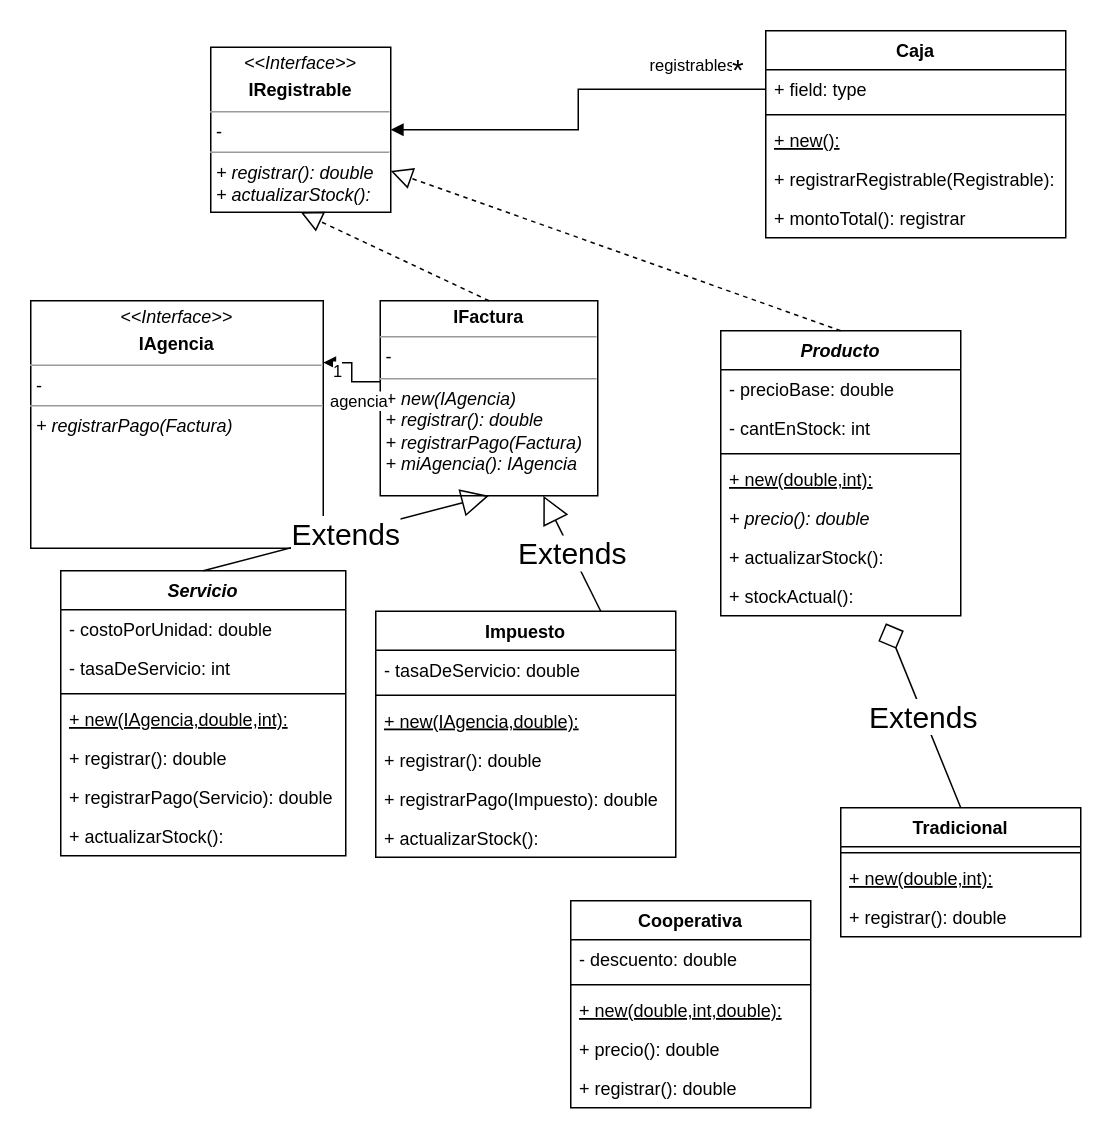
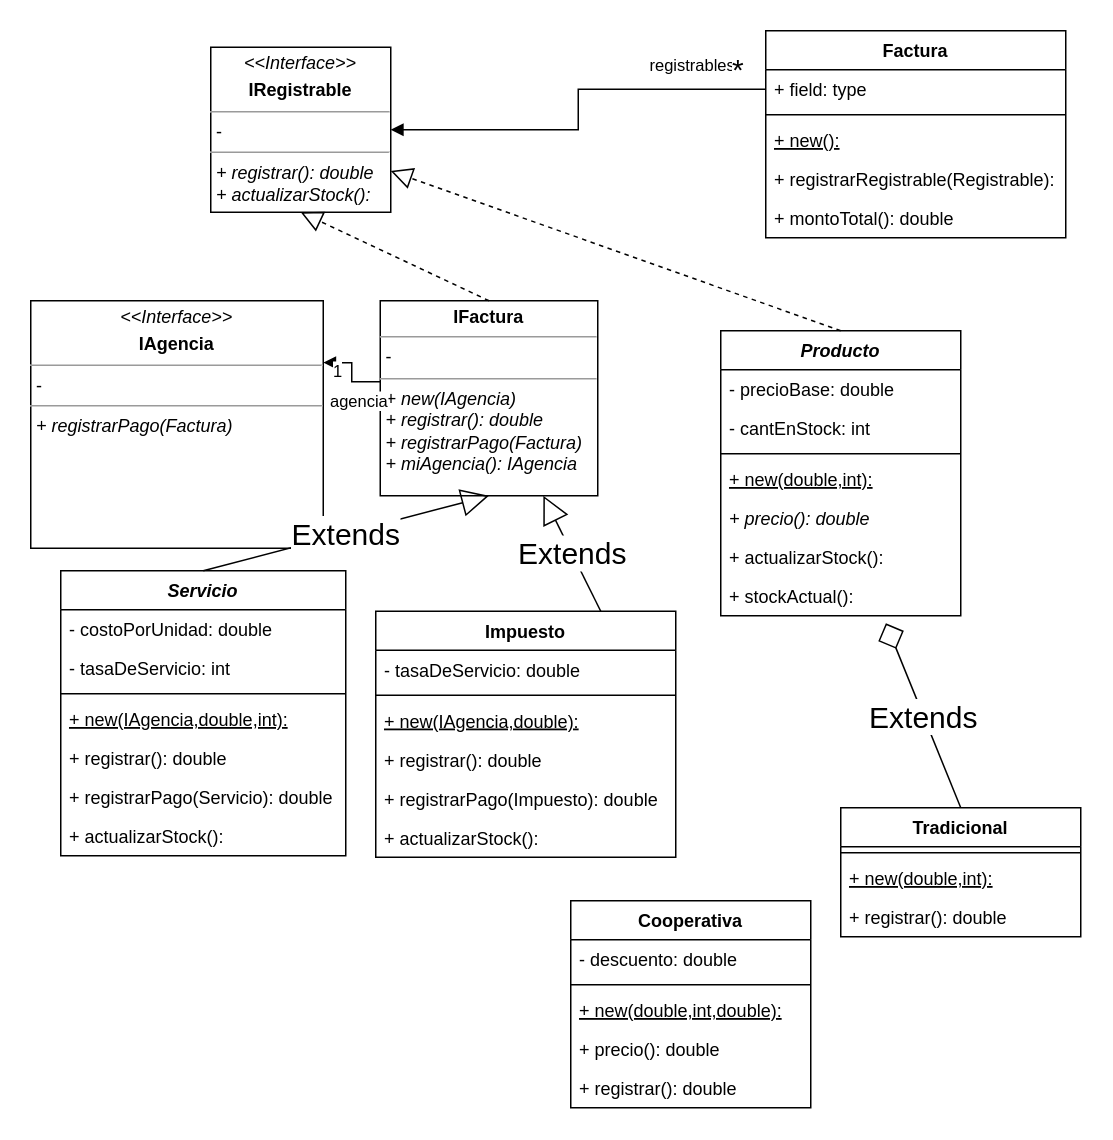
  <mxCell id="0" />
  <mxCell id="1" parent="0" />
- <mxCell id="2" value="Caja" style="swimlane;fontStyle=1;align=center;verticalAlign=top;childLayout=stackLayout;horizontal=1;startSize=26;horizontalStack=0;resizeParent=1;resizeParentMax=0;resizeLast=0;collapsible=1;marginBottom=0;" parent="1" vertex="1"><mxGeometry x="510" y="20" width="200" height="138" as="geometry" /></mxCell>
+ <mxCell id="2" value="Factura" style="swimlane;fontStyle=1;align=center;verticalAlign=top;childLayout=stackLayout;horizontal=1;startSize=26;horizontalStack=0;resizeParent=1;resizeParentMax=0;resizeLast=0;collapsible=1;marginBottom=0;" parent="1" vertex="1"><mxGeometry x="510" y="20" width="200" height="138" as="geometry" /></mxCell>
  <mxCell id="3" value="+ field: type" style="text;strokeColor=none;fillColor=none;align=left;verticalAlign=top;spacingLeft=4;spacingRight=4;overflow=hidden;rotatable=0;points=[[0,0.5],[1,0.5]];portConstraint=eastwest;" parent="2" vertex="1"><mxGeometry y="26" width="200" height="26" as="geometry" /></mxCell>
  <mxCell id="4" value="" style="line;strokeWidth=1;fillColor=none;align=left;verticalAlign=middle;spacingTop=-1;spacingLeft=3;spacingRight=3;rotatable=0;labelPosition=right;points=[];portConstraint=eastwest;strokeColor=inherit;" parent="2" vertex="1"><mxGeometry y="52" width="200" height="8" as="geometry" /></mxCell>
  <mxCell id="5" value="+ new():" style="text;strokeColor=none;fillColor=none;align=left;verticalAlign=top;spacingLeft=4;spacingRight=4;overflow=hidden;rotatable=0;points=[[0,0.5],[1,0.5]];portConstraint=eastwest;fontStyle=4" parent="2" vertex="1"><mxGeometry y="60" width="200" height="26" as="geometry" /></mxCell>
  <mxCell id="6" value="+ registrarRegistrable(Registrable): " style="text;strokeColor=none;fillColor=none;align=left;verticalAlign=top;spacingLeft=4;spacingRight=4;overflow=hidden;rotatable=0;points=[[0,0.5],[1,0.5]];portConstraint=eastwest;" parent="2" vertex="1"><mxGeometry y="86" width="200" height="26" as="geometry" /></mxCell>
- <mxCell id="7" value="+ montoTotal(): registrar " style="text;strokeColor=none;fillColor=none;align=left;verticalAlign=top;spacingLeft=4;spacingRight=4;overflow=hidden;rotatable=0;points=[[0,0.5],[1,0.5]];portConstraint=eastwest;" parent="2" vertex="1"><mxGeometry y="112" width="200" height="26" as="geometry" /></mxCell>
+ <mxCell id="7" value="+ montoTotal(): double " style="text;strokeColor=none;fillColor=none;align=left;verticalAlign=top;spacingLeft=4;spacingRight=4;overflow=hidden;rotatable=0;points=[[0,0.5],[1,0.5]];portConstraint=eastwest;" parent="2" vertex="1"><mxGeometry y="112" width="200" height="26" as="geometry" /></mxCell>
  <mxCell id="8" value="Producto" style="swimlane;fontStyle=3;align=center;verticalAlign=top;childLayout=stackLayout;horizontal=1;startSize=26;horizontalStack=0;resizeParent=1;resizeParentMax=0;resizeLast=0;collapsible=1;marginBottom=0;" parent="1" vertex="1"><mxGeometry x="480" y="220" width="160" height="190" as="geometry" /></mxCell>
  <mxCell id="9" value="- precioBase: double" style="text;strokeColor=none;fillColor=none;align=left;verticalAlign=top;spacingLeft=4;spacingRight=4;overflow=hidden;rotatable=0;points=[[0,0.5],[1,0.5]];portConstraint=eastwest;" parent="8" vertex="1"><mxGeometry y="26" width="160" height="26" as="geometry" /></mxCell>
  <mxCell id="10" value="- cantEnStock: int" style="text;strokeColor=none;fillColor=none;align=left;verticalAlign=top;spacingLeft=4;spacingRight=4;overflow=hidden;rotatable=0;points=[[0,0.5],[1,0.5]];portConstraint=eastwest;" parent="8" vertex="1"><mxGeometry y="52" width="160" height="26" as="geometry" /></mxCell>
  <mxCell id="11" value="" style="line;strokeWidth=1;fillColor=none;align=left;verticalAlign=middle;spacingTop=-1;spacingLeft=3;spacingRight=3;rotatable=0;labelPosition=right;points=[];portConstraint=eastwest;strokeColor=inherit;" parent="8" vertex="1"><mxGeometry y="78" width="160" height="8" as="geometry" /></mxCell>
  <mxCell id="12" value="+ new(double,int):" style="text;strokeColor=none;fillColor=none;align=left;verticalAlign=top;spacingLeft=4;spacingRight=4;overflow=hidden;rotatable=0;points=[[0,0.5],[1,0.5]];portConstraint=eastwest;fontStyle=4" parent="8" vertex="1"><mxGeometry y="86" width="160" height="26" as="geometry" /></mxCell>
  <mxCell id="13" value="+ precio(): double" style="text;strokeColor=none;fillColor=none;align=left;verticalAlign=top;spacingLeft=4;spacingRight=4;overflow=hidden;rotatable=0;points=[[0,0.5],[1,0.5]];portConstraint=eastwest;fontStyle=2" parent="8" vertex="1"><mxGeometry y="112" width="160" height="26" as="geometry" /></mxCell>
  <mxCell id="14" value="+ actualizarStock():" style="text;strokeColor=none;fillColor=none;align=left;verticalAlign=top;spacingLeft=4;spacingRight=4;overflow=hidden;rotatable=0;points=[[0,0.5],[1,0.5]];portConstraint=eastwest;" parent="8" vertex="1"><mxGeometry y="138" width="160" height="26" as="geometry" /></mxCell>
  <mxCell id="15" value="+ stockActual():" style="text;strokeColor=none;fillColor=none;align=left;verticalAlign=top;spacingLeft=4;spacingRight=4;overflow=hidden;rotatable=0;points=[[0,0.5],[1,0.5]];portConstraint=eastwest;" parent="8" vertex="1"><mxGeometry y="164" width="160" height="26" as="geometry" /></mxCell>
  <mxCell id="16" value="Tradicional" style="swimlane;fontStyle=1;align=center;verticalAlign=top;childLayout=stackLayout;horizontal=1;startSize=26;horizontalStack=0;resizeParent=1;resizeParentMax=0;resizeLast=0;collapsible=1;marginBottom=0;" parent="1" vertex="1"><mxGeometry x="560" y="538" width="160" height="86" as="geometry" /></mxCell>
  <mxCell id="17" value="" style="line;strokeWidth=1;fillColor=none;align=left;verticalAlign=middle;spacingTop=-1;spacingLeft=3;spacingRight=3;rotatable=0;labelPosition=right;points=[];portConstraint=eastwest;strokeColor=inherit;" parent="16" vertex="1"><mxGeometry y="26" width="160" height="8" as="geometry" /></mxCell>
  <mxCell id="18" value="+ new(double,int):" style="text;strokeColor=none;fillColor=none;align=left;verticalAlign=top;spacingLeft=4;spacingRight=4;overflow=hidden;rotatable=0;points=[[0,0.5],[1,0.5]];portConstraint=eastwest;fontStyle=4" parent="16" vertex="1"><mxGeometry y="34" width="160" height="26" as="geometry" /></mxCell>
  <mxCell id="19" value="+ registrar(): double" style="text;strokeColor=none;fillColor=none;align=left;verticalAlign=top;spacingLeft=4;spacingRight=4;overflow=hidden;rotatable=0;points=[[0,0.5],[1,0.5]];portConstraint=eastwest;" parent="16" vertex="1"><mxGeometry y="60" width="160" height="26" as="geometry" /></mxCell>
  <mxCell id="20" value="Cooperativa" style="swimlane;fontStyle=1;align=center;verticalAlign=top;childLayout=stackLayout;horizontal=1;startSize=26;horizontalStack=0;resizeParent=1;resizeParentMax=0;resizeLast=0;collapsible=1;marginBottom=0;" parent="1" vertex="1"><mxGeometry x="380" y="600" width="160" height="138" as="geometry" /></mxCell>
  <mxCell id="21" value="- descuento: double" style="text;strokeColor=none;fillColor=none;align=left;verticalAlign=top;spacingLeft=4;spacingRight=4;overflow=hidden;rotatable=0;points=[[0,0.5],[1,0.5]];portConstraint=eastwest;" parent="20" vertex="1"><mxGeometry y="26" width="160" height="26" as="geometry" /></mxCell>
  <mxCell id="22" value="" style="line;strokeWidth=1;fillColor=none;align=left;verticalAlign=middle;spacingTop=-1;spacingLeft=3;spacingRight=3;rotatable=0;labelPosition=right;points=[];portConstraint=eastwest;strokeColor=inherit;" parent="20" vertex="1"><mxGeometry y="52" width="160" height="8" as="geometry" /></mxCell>
  <mxCell id="23" value="+ new(double,int,double):" style="text;strokeColor=none;fillColor=none;align=left;verticalAlign=top;spacingLeft=4;spacingRight=4;overflow=hidden;rotatable=0;points=[[0,0.5],[1,0.5]];portConstraint=eastwest;fontStyle=4" parent="20" vertex="1"><mxGeometry y="60" width="160" height="26" as="geometry" /></mxCell>
  <mxCell id="24" value="+ precio(): double" style="text;strokeColor=none;fillColor=none;align=left;verticalAlign=top;spacingLeft=4;spacingRight=4;overflow=hidden;rotatable=0;points=[[0,0.5],[1,0.5]];portConstraint=eastwest;" parent="20" vertex="1"><mxGeometry y="86" width="160" height="26" as="geometry" /></mxCell>
  <mxCell id="25" value="+ registrar(): double" style="text;strokeColor=none;fillColor=none;align=left;verticalAlign=top;spacingLeft=4;spacingRight=4;overflow=hidden;rotatable=0;points=[[0,0.5],[1,0.5]];portConstraint=eastwest;" vertex="1" parent="20"><mxGeometry y="112" width="160" height="26" as="geometry" /></mxCell>
  <mxCell id="26" value="registrables" style="endArrow=block;endFill=1;html=1;edgeStyle=orthogonalEdgeStyle;align=left;verticalAlign=top;rounded=0;entryX=1;entryY=0.5;entryDx=0;entryDy=0;exitX=0;exitY=0.5;exitDx=0;exitDy=0;" parent="1" source="3" target="29" edge="1"><mxGeometry x="-0.427" y="-29" relative="1" as="geometry"><mxPoint x="470" y="139" as="sourcePoint" /><mxPoint x="480" y="300" as="targetPoint" /><mxPoint as="offset" /></mxGeometry></mxCell>
  <mxCell id="27" value="*" style="edgeLabel;resizable=0;html=1;align=left;verticalAlign=bottom;fontSize=20;" parent="26" connectable="0" vertex="1"><mxGeometry x="-1" relative="1" as="geometry"><mxPoint x="-24" as="offset" /></mxGeometry></mxCell>
  <mxCell id="28" value="Extends" style="endArrow=diamond;endSize=16;endFill=0;html=1;rounded=0;fontSize=20;exitX=0.5;exitY=0;exitDx=0;exitDy=0;entryX=0.688;entryY=1.192;entryDx=0;entryDy=0;entryPerimeter=0;" parent="1" source="16" target="15" edge="1"><mxGeometry width="160" relative="1" as="geometry"><mxPoint x="300" y="410" as="sourcePoint" /><mxPoint x="460" y="410" as="targetPoint" /></mxGeometry></mxCell>
  <mxCell id="29" value="&lt;p style=&quot;margin:0px;margin-top:4px;text-align:center;&quot;&gt;&lt;i&gt;&amp;lt;&amp;lt;Interface&amp;gt;&amp;gt;&lt;/i&gt;&lt;/p&gt;&lt;p style=&quot;margin:0px;margin-top:4px;text-align:center;&quot;&gt;&lt;b&gt;IRegistrable&lt;/b&gt;&lt;br&gt;&lt;/p&gt;&lt;hr size=&quot;1&quot;&gt;&lt;p style=&quot;margin:0px;margin-left:4px;&quot;&gt;-&lt;br&gt;&lt;/p&gt;&lt;hr size=&quot;1&quot;&gt;&lt;p style=&quot;margin:0px;margin-left:4px;&quot;&gt;&lt;i&gt;+ registrar(): double&lt;br&gt;+ actualizarStock():&lt;br&gt;&lt;/i&gt;&lt;/p&gt;" style="verticalAlign=top;align=left;overflow=fill;fontSize=12;fontFamily=Helvetica;html=1;" parent="1" vertex="1"><mxGeometry x="140" y="31" width="120" height="110" as="geometry" /></mxCell>
  <mxCell id="30" value="" style="endArrow=block;dashed=1;endFill=0;endSize=12;html=1;rounded=0;exitX=0.5;exitY=0;exitDx=0;exitDy=0;entryX=1;entryY=0.75;entryDx=0;entryDy=0;" parent="1" source="8" target="29" edge="1"><mxGeometry width="160" relative="1" as="geometry"><mxPoint x="330" y="220" as="sourcePoint" /><mxPoint x="490" y="220" as="targetPoint" /></mxGeometry></mxCell>
  <mxCell id="31" value="Servicio" style="swimlane;fontStyle=3;align=center;verticalAlign=top;childLayout=stackLayout;horizontal=1;startSize=26;horizontalStack=0;resizeParent=1;resizeParentMax=0;resizeLast=0;collapsible=1;marginBottom=0;" parent="1" vertex="1"><mxGeometry x="40" y="380" width="190" height="190" as="geometry" /></mxCell>
  <mxCell id="32" value="- costoPorUnidad: double" style="text;strokeColor=none;fillColor=none;align=left;verticalAlign=top;spacingLeft=4;spacingRight=4;overflow=hidden;rotatable=0;points=[[0,0.5],[1,0.5]];portConstraint=eastwest;" parent="31" vertex="1"><mxGeometry y="26" width="190" height="26" as="geometry" /></mxCell>
  <mxCell id="33" value="- tasaDeServicio: int" style="text;strokeColor=none;fillColor=none;align=left;verticalAlign=top;spacingLeft=4;spacingRight=4;overflow=hidden;rotatable=0;points=[[0,0.5],[1,0.5]];portConstraint=eastwest;" parent="31" vertex="1"><mxGeometry y="52" width="190" height="26" as="geometry" /></mxCell>
  <mxCell id="34" value="" style="line;strokeWidth=1;fillColor=none;align=left;verticalAlign=middle;spacingTop=-1;spacingLeft=3;spacingRight=3;rotatable=0;labelPosition=right;points=[];portConstraint=eastwest;strokeColor=inherit;" parent="31" vertex="1"><mxGeometry y="78" width="190" height="8" as="geometry" /></mxCell>
  <mxCell id="35" value="+ new(IAgencia,double,int):" style="text;strokeColor=none;fillColor=none;align=left;verticalAlign=top;spacingLeft=4;spacingRight=4;overflow=hidden;rotatable=0;points=[[0,0.5],[1,0.5]];portConstraint=eastwest;fontStyle=4" parent="31" vertex="1"><mxGeometry y="86" width="190" height="26" as="geometry" /></mxCell>
  <mxCell id="36" value="+ registrar(): double" style="text;strokeColor=none;fillColor=none;align=left;verticalAlign=top;spacingLeft=4;spacingRight=4;overflow=hidden;rotatable=0;points=[[0,0.5],[1,0.5]];portConstraint=eastwest;" parent="31" vertex="1"><mxGeometry y="112" width="190" height="26" as="geometry" /></mxCell>
  <mxCell id="37" value="+ registrarPago(Servicio): double" style="text;strokeColor=none;fillColor=none;align=left;verticalAlign=top;spacingLeft=4;spacingRight=4;overflow=hidden;rotatable=0;points=[[0,0.5],[1,0.5]];portConstraint=eastwest;" vertex="1" parent="31"><mxGeometry y="138" width="190" height="26" as="geometry" /></mxCell>
  <mxCell id="38" value="+ actualizarStock():" style="text;strokeColor=none;fillColor=none;align=left;verticalAlign=top;spacingLeft=4;spacingRight=4;overflow=hidden;rotatable=0;points=[[0,0.5],[1,0.5]];portConstraint=eastwest;" vertex="1" parent="31"><mxGeometry y="164" width="190" height="26" as="geometry" /></mxCell>
  <mxCell id="39" value="Impuesto" style="swimlane;fontStyle=1;align=center;verticalAlign=top;childLayout=stackLayout;horizontal=1;startSize=26;horizontalStack=0;resizeParent=1;resizeParentMax=0;resizeLast=0;collapsible=1;marginBottom=0;" parent="1" vertex="1"><mxGeometry x="250" y="407" width="200" height="164" as="geometry" /></mxCell>
  <mxCell id="40" value="- tasaDeServicio: double" style="text;strokeColor=none;fillColor=none;align=left;verticalAlign=top;spacingLeft=4;spacingRight=4;overflow=hidden;rotatable=0;points=[[0,0.5],[1,0.5]];portConstraint=eastwest;" parent="39" vertex="1"><mxGeometry y="26" width="200" height="26" as="geometry" /></mxCell>
  <mxCell id="41" value="" style="line;strokeWidth=1;fillColor=none;align=left;verticalAlign=middle;spacingTop=-1;spacingLeft=3;spacingRight=3;rotatable=0;labelPosition=right;points=[];portConstraint=eastwest;strokeColor=inherit;" parent="39" vertex="1"><mxGeometry y="52" width="200" height="8" as="geometry" /></mxCell>
  <mxCell id="42" value="+ new(IAgencia,double):" style="text;strokeColor=none;fillColor=none;align=left;verticalAlign=top;spacingLeft=4;spacingRight=4;overflow=hidden;rotatable=0;points=[[0,0.5],[1,0.5]];portConstraint=eastwest;fontStyle=4" parent="39" vertex="1"><mxGeometry y="60" width="200" height="26" as="geometry" /></mxCell>
  <mxCell id="43" value="+ registrar(): double" style="text;strokeColor=none;fillColor=none;align=left;verticalAlign=top;spacingLeft=4;spacingRight=4;overflow=hidden;rotatable=0;points=[[0,0.5],[1,0.5]];portConstraint=eastwest;" parent="39" vertex="1"><mxGeometry y="86" width="200" height="26" as="geometry" /></mxCell>
  <mxCell id="44" value="+ registrarPago(Impuesto): double" style="text;strokeColor=none;fillColor=none;align=left;verticalAlign=top;spacingLeft=4;spacingRight=4;overflow=hidden;rotatable=0;points=[[0,0.5],[1,0.5]];portConstraint=eastwest;" vertex="1" parent="39"><mxGeometry y="112" width="200" height="26" as="geometry" /></mxCell>
  <mxCell id="45" value="+ actualizarStock():" style="text;strokeColor=none;fillColor=none;align=left;verticalAlign=top;spacingLeft=4;spacingRight=4;overflow=hidden;rotatable=0;points=[[0,0.5],[1,0.5]];portConstraint=eastwest;" vertex="1" parent="39"><mxGeometry y="138" width="200" height="26" as="geometry" /></mxCell>
  <mxCell id="46" value="&lt;p style=&quot;margin:0px;margin-top:4px;text-align:center;&quot;&gt;&lt;i&gt;&amp;lt;&amp;lt;Interface&amp;gt;&amp;gt;&lt;/i&gt;&lt;/p&gt;&lt;p style=&quot;margin:0px;margin-top:4px;text-align:center;&quot;&gt;&lt;b&gt;IAgencia&lt;/b&gt;&lt;br&gt;&lt;/p&gt;&lt;hr size=&quot;1&quot;&gt;&lt;p style=&quot;margin:0px;margin-left:4px;&quot;&gt;-&lt;br&gt;&lt;/p&gt;&lt;hr size=&quot;1&quot;&gt;&lt;p style=&quot;margin:0px;margin-left:4px;&quot;&gt;&lt;i&gt;+ registrarPago(Factura)&lt;br&gt;&lt;/i&gt;&lt;/p&gt;" style="verticalAlign=top;align=left;overflow=fill;fontSize=12;fontFamily=Helvetica;html=1;" parent="1" vertex="1"><mxGeometry x="20" y="200" width="195" height="165" as="geometry" /></mxCell>
  <mxCell id="47" value="&lt;p style=&quot;margin:0px;margin-top:4px;text-align:center;&quot;&gt;&lt;b&gt;IFactura&lt;/b&gt;&lt;br&gt;&lt;/p&gt;&lt;hr size=&quot;1&quot;&gt;&lt;p style=&quot;margin:0px;margin-left:4px;&quot;&gt;-&lt;br&gt;&lt;/p&gt;&lt;hr size=&quot;1&quot;&gt;&lt;p style=&quot;margin:0px;margin-left:4px;&quot;&gt;&lt;i&gt;+ new(IAgencia)&lt;br&gt;+ registrar(): double&lt;br&gt;&lt;/i&gt;&lt;/p&gt;&lt;p style=&quot;margin:0px;margin-left:4px;&quot;&gt;&lt;i&gt;+ registrarPago(Factura)&lt;br&gt;+ miAgencia(): IAgencia&lt;br&gt;&lt;/i&gt;&lt;/p&gt;" style="verticalAlign=top;align=left;overflow=fill;fontSize=12;fontFamily=Helvetica;html=1;" parent="1" vertex="1"><mxGeometry x="253" y="200" width="145" height="130" as="geometry" /></mxCell>
  <mxCell id="48" value="" style="endArrow=block;dashed=1;endFill=0;endSize=12;html=1;rounded=0;exitX=0.5;exitY=0;exitDx=0;exitDy=0;entryX=0.5;entryY=1;entryDx=0;entryDy=0;" parent="1" source="47" target="29" edge="1"><mxGeometry width="160" relative="1" as="geometry"><mxPoint x="471" y="251" as="sourcePoint" /><mxPoint x="270" y="123.5" as="targetPoint" /></mxGeometry></mxCell>
  <mxCell id="49" value="agencia" style="endArrow=block;endFill=1;html=1;edgeStyle=orthogonalEdgeStyle;align=left;verticalAlign=top;rounded=0;exitX=0;exitY=0.415;exitDx=0;exitDy=0;exitPerimeter=0;entryX=1;entryY=0.25;entryDx=0;entryDy=0;" parent="1" source="47" target="46" edge="1"><mxGeometry x="-0.266" y="17" relative="1" as="geometry"><mxPoint x="320" y="370" as="sourcePoint" /><mxPoint x="480" y="370" as="targetPoint" /><mxPoint x="1" as="offset" /></mxGeometry></mxCell>
  <mxCell id="50" value="1" style="edgeLabel;resizable=0;html=1;align=left;verticalAlign=bottom;" parent="49" connectable="0" vertex="1"><mxGeometry x="-1" relative="1" as="geometry"><mxPoint x="-33" y="1" as="offset" /></mxGeometry></mxCell>
  <mxCell id="51" value="Extends" style="endArrow=block;endSize=16;endFill=0;html=1;rounded=0;fontSize=20;exitX=0.5;exitY=0;exitDx=0;exitDy=0;entryX=0.5;entryY=1;entryDx=0;entryDy=0;" edge="1" parent="1" source="31" target="47"><mxGeometry width="160" relative="1" as="geometry"><mxPoint x="200" y="415.99" as="sourcePoint" /><mxPoint x="302.08" y="320.002" as="targetPoint" /></mxGeometry></mxCell>
  <mxCell id="52" value="Extends" style="endArrow=block;endSize=16;endFill=0;html=1;rounded=0;fontSize=20;exitX=0.75;exitY=0;exitDx=0;exitDy=0;entryX=0.75;entryY=1;entryDx=0;entryDy=0;" edge="1" parent="1" source="39" target="47"><mxGeometry width="160" relative="1" as="geometry"><mxPoint x="369.92" y="420.01" as="sourcePoint" /><mxPoint x="320" y="330.002" as="targetPoint" /></mxGeometry></mxCell>
